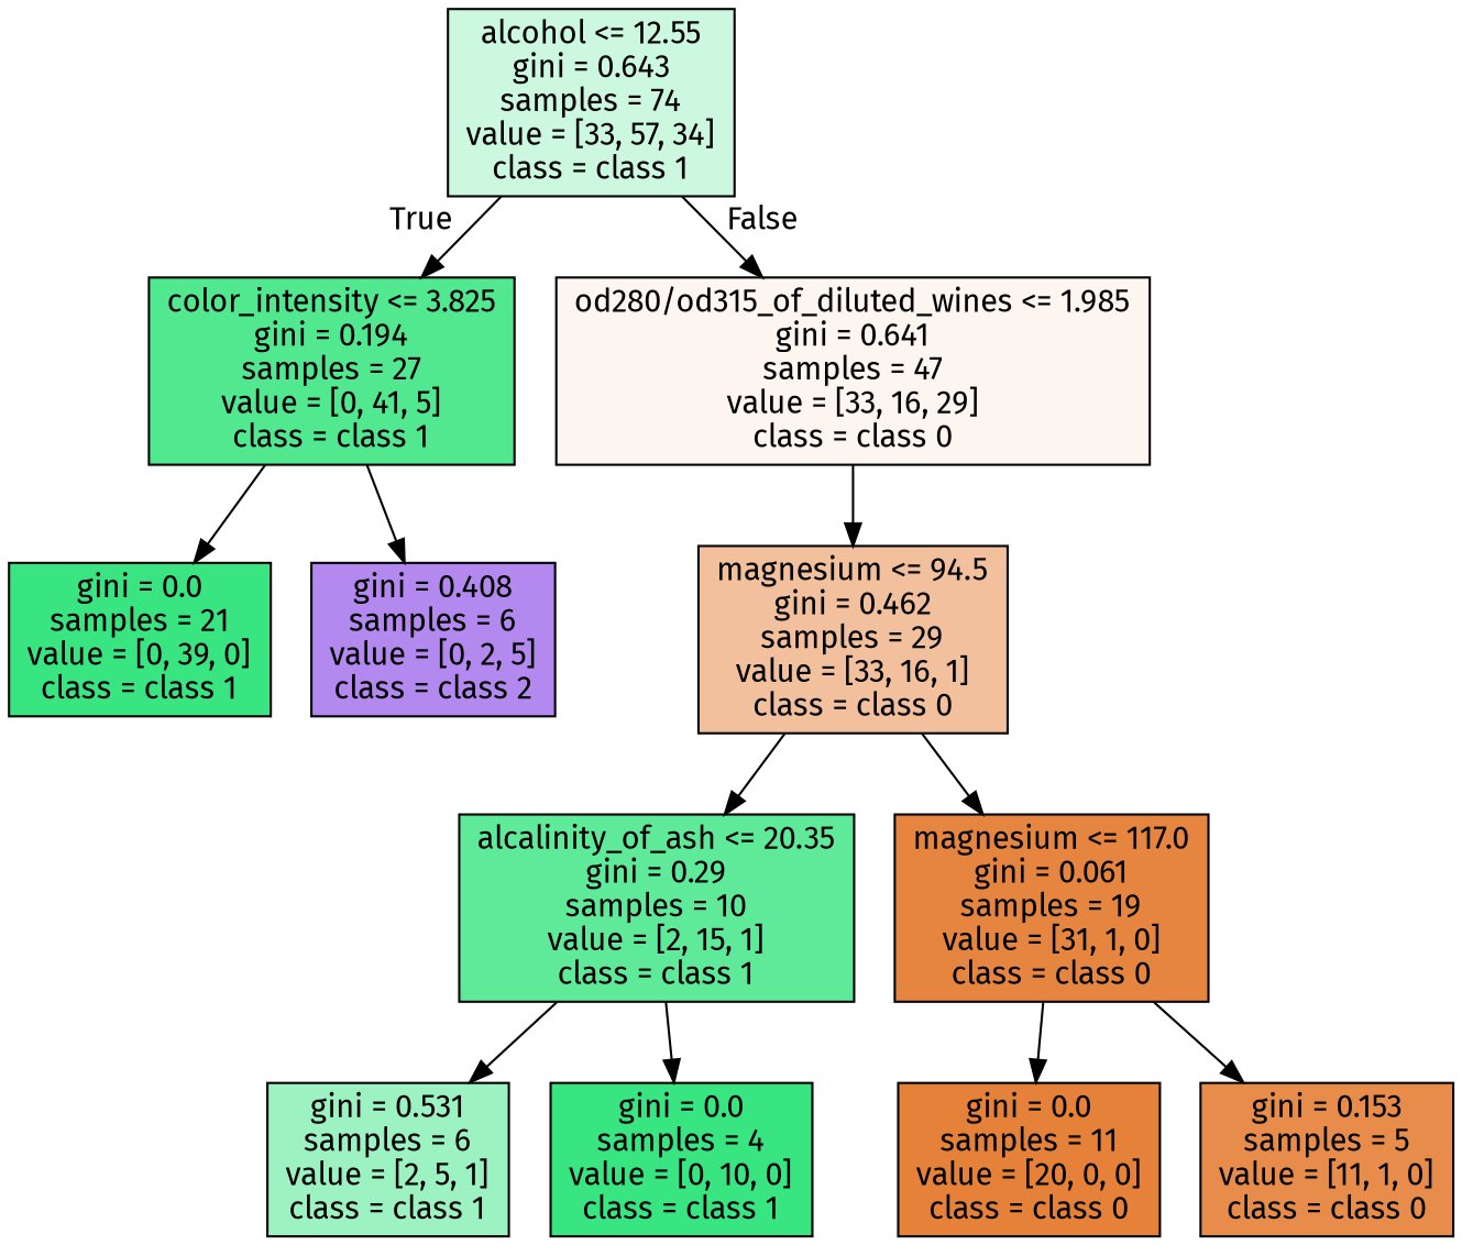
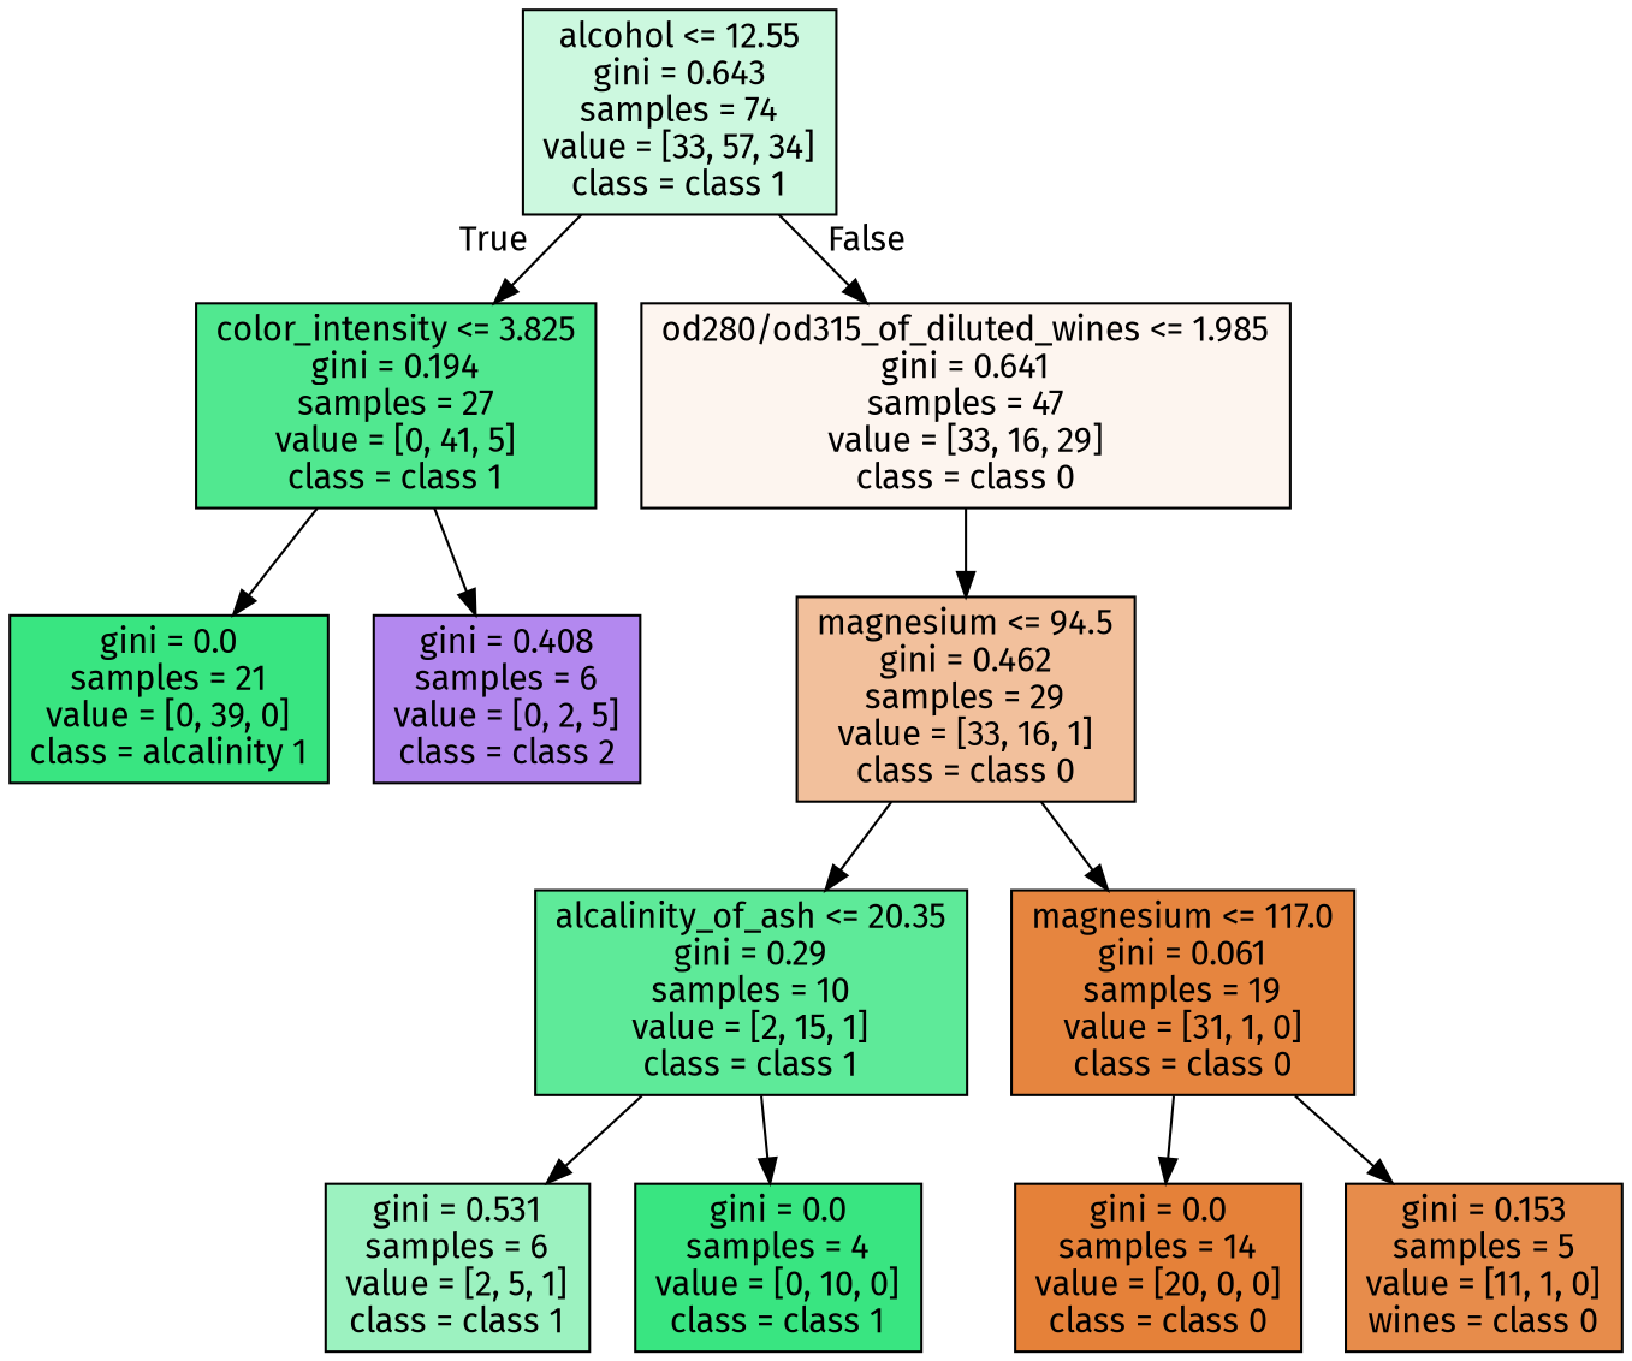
  digraph {
    fontname="Fira Sans"
    node [color=black fillcolor="#39e581" fontname="Fira Sans" shape=box style=filled]
    edge [fontname="Fira Sans"]
    n1 [fillcolor="#ccf8df" label="alcohol <= 12.55\ngini = 0.643\nsamples = 74\nvalue = [33, 57, 34]\nclass = class 1"]
    n2 [fillcolor="#51e890" label="color_intensity <= 3.825\ngini = 0.194\nsamples = 27\nvalue = [0, 41, 5]\nclass = class 1"]
    n3 [fillcolor="#fdf5ef" label="od280/od315_of_diluted_wines <= 1.985\ngini = 0.641\nsamples = 47\nvalue = [33, 16, 29]\nclass = class 0"]
-   n4 [label="gini = 0.0\nsamples = 21\nvalue = [0, 39, 0]\nclass = class 1"]
+   n4 [label="gini = 0.0\nsamples = 21\nvalue = [0, 39, 0]\nclass = alcalinity 1"]
    n5 [fillcolor="#b388ef" label="gini = 0.408\nsamples = 6\nvalue = [0, 2, 5]\nclass = class 2"]
    n6 [fillcolor="#f2c09c" label="magnesium <= 94.5\ngini = 0.462\nsamples = 29\nvalue = [33, 16, 1]\nclass = class 0"]
    n7 [fillcolor="#5eea99" label="alcalinity_of_ash <= 20.35\ngini = 0.29\nsamples = 10\nvalue = [2, 15, 1]\nclass = class 1"]
    n8 [fillcolor="#e6853f" label="magnesium <= 117.0\ngini = 0.061\nsamples = 19\nvalue = [31, 1, 0]\nclass = class 0"]
    n9 [fillcolor="#9cf2c0" label="gini = 0.531\nsamples = 6\nvalue = [2, 5, 1]\nclass = class 1"]
    n10 [label="gini = 0.0\nsamples = 4\nvalue = [0, 10, 0]\nclass = class 1"]
-   n11 [fillcolor="#e58139" label="gini = 0.0\nsamples = 11\nvalue = [20, 0, 0]\nclass = class 0"]
-   n12 [fillcolor="#e78c4b" label="gini = 0.153\nsamples = 5\nvalue = [11, 1, 0]\nclass = class 0"]
+   n11 [fillcolor="#e58139" label="gini = 0.0\nsamples = 14\nvalue = [20, 0, 0]\nclass = class 0"]
+   n12 [fillcolor="#e78c4b" label="gini = 0.153\nsamples = 5\nvalue = [11, 1, 0]\nwines = class 0"]
    n1 -> n2 [headlabel=True labelangle=45 labeldistance=2.5]
    n1 -> n3 [headlabel=False labelangle=-45 labeldistance=2.5]
    n2 -> n4
    n2 -> n5
    n3 -> n6
    n6 -> n7
    n6 -> n8
    n7 -> n9
    n7 -> n10
    n8 -> n11
    n8 -> n12
  }
